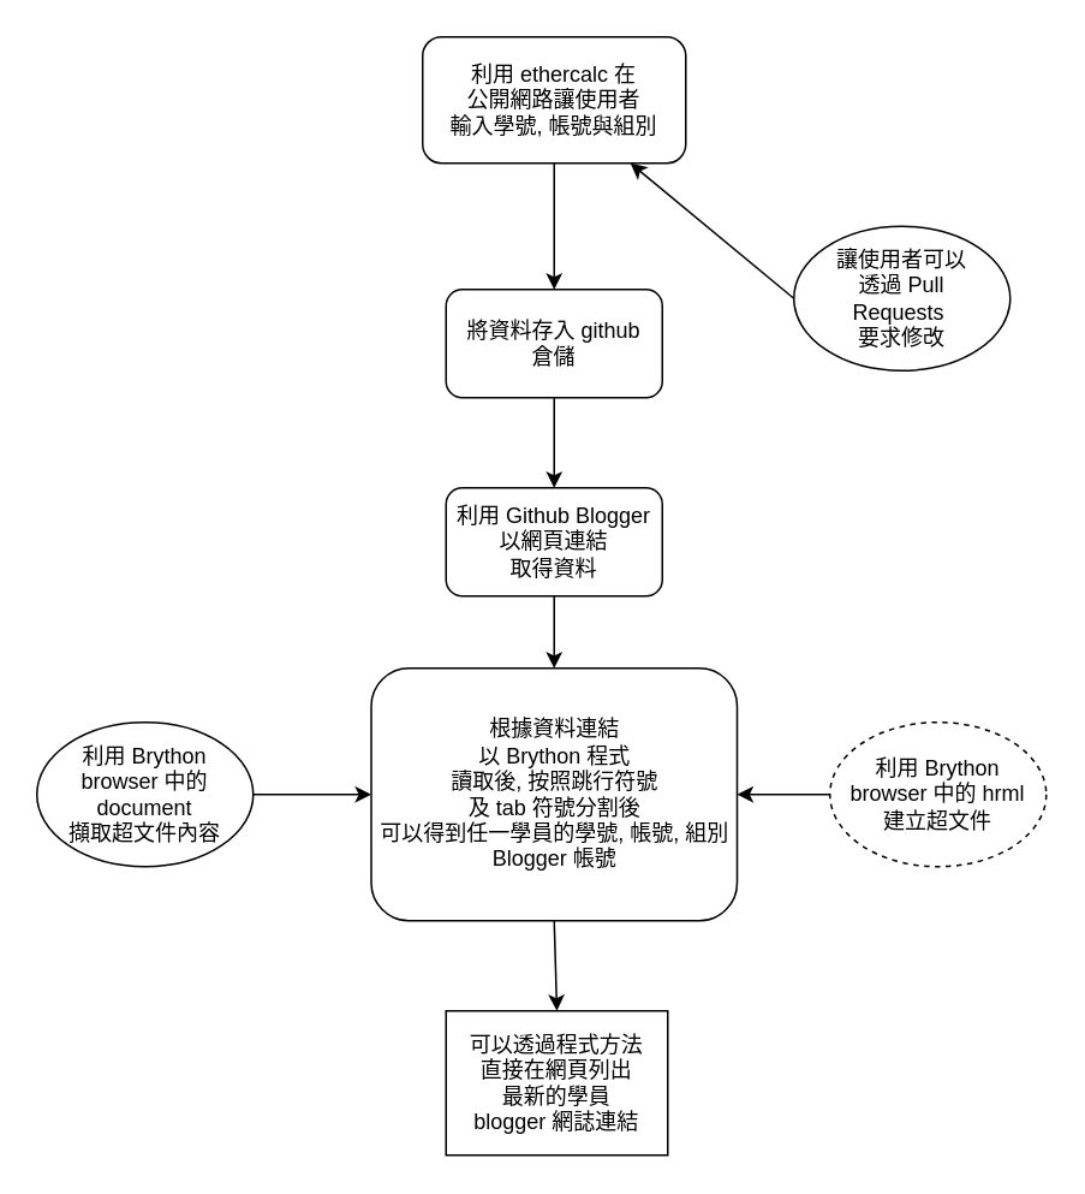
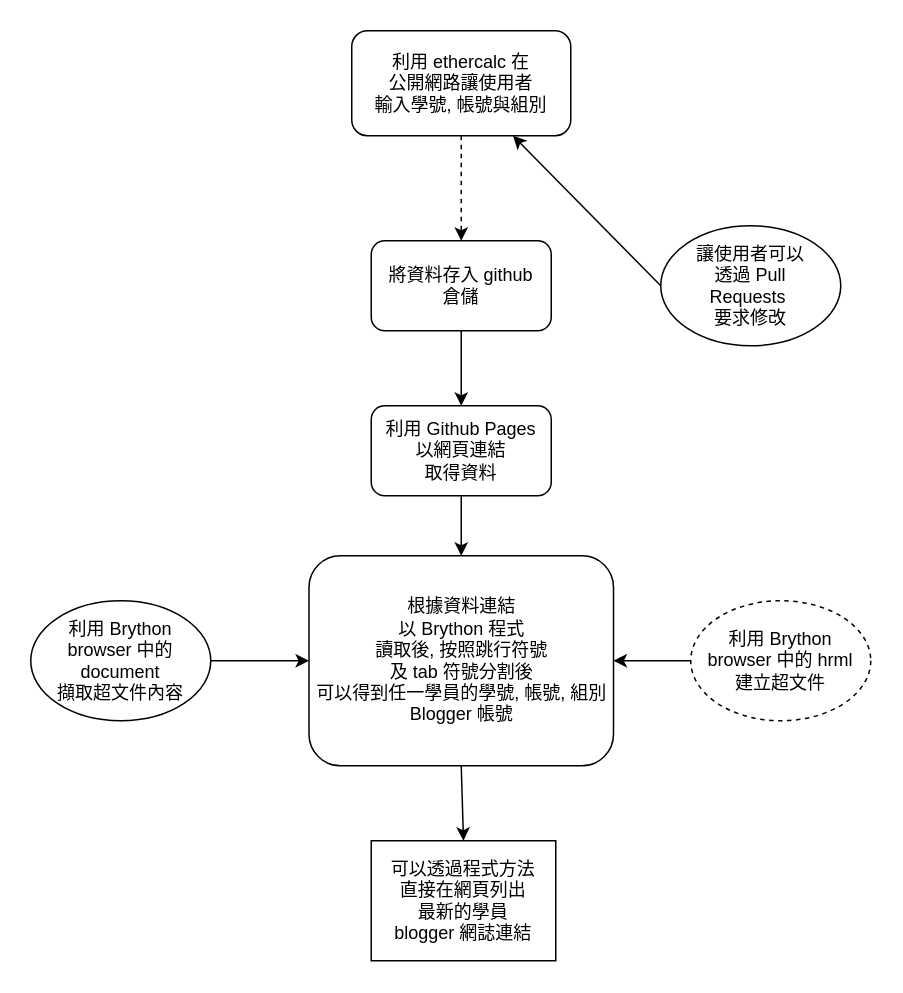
  <mxCell id="0" />
  <mxCell id="1" parent="0" />
  <mxCell id="2" value="利用 ethercalc 在&lt;br&gt;公開網路讓使用者&lt;br&gt;輸入學號, 帳號與組別" style="rounded=1;whiteSpace=wrap;html=1;" vertex="1" parent="1"><mxGeometry x="234" y="20" width="146" height="70" as="geometry" /></mxCell>
  <mxCell id="3" value="將資料存入 github&lt;br&gt;倉儲" style="rounded=1;whiteSpace=wrap;html=1;" vertex="1" parent="1"><mxGeometry x="247" y="160" width="120" height="60" as="geometry" /></mxCell>
- <mxCell id="4" value="" style="endArrow=classic;html=1;rounded=0;exitX=0.5;exitY=1;exitDx=0;exitDy=0;entryX=0.5;entryY=0;entryDx=0;entryDy=0;" edge="1" parent="1" source="2" target="3"><mxGeometry width="50" height="50" relative="1" as="geometry"><mxPoint x="270" y="380" as="sourcePoint" /><mxPoint x="310" y="170" as="targetPoint" /></mxGeometry></mxCell>
- <mxCell id="5" value="利用 Github Blogger&lt;br&gt;以網頁連結&lt;br&gt;取得資料" style="rounded=1;whiteSpace=wrap;html=1;" vertex="1" parent="1"><mxGeometry x="247" y="270" width="120" height="60" as="geometry" /></mxCell>
+ <mxCell id="4" value="" style="endArrow=classic;html=1;rounded=0;exitX=0.5;exitY=1;exitDx=0;exitDy=0;entryX=0.5;entryY=0;entryDx=0;entryDy=0;dashed=1;" edge="1" parent="1" source="2" target="3"><mxGeometry width="50" height="50" relative="1" as="geometry"><mxPoint x="270" y="380" as="sourcePoint" /><mxPoint x="310" y="170" as="targetPoint" /></mxGeometry></mxCell>
+ <mxCell id="5" value="利用 Github Pages&lt;br&gt;以網頁連結&lt;br&gt;取得資料" style="rounded=1;whiteSpace=wrap;html=1;" vertex="1" parent="1"><mxGeometry x="247" y="270" width="120" height="60" as="geometry" /></mxCell>
  <mxCell id="6" value="" style="endArrow=classic;html=1;rounded=0;exitX=0.5;exitY=1;exitDx=0;exitDy=0;" edge="1" parent="1" source="3"><mxGeometry width="50" height="50" relative="1" as="geometry"><mxPoint x="270" y="370" as="sourcePoint" /><mxPoint x="307" y="270" as="targetPoint" /></mxGeometry></mxCell>
- <mxCell id="7" value="讓使用者可以&lt;br&gt;透過 Pull&lt;br&gt;Requests&amp;nbsp;&lt;br&gt;要求修改" style="ellipse;whiteSpace=wrap;html=1;" vertex="1" parent="1"><mxGeometry x="440" y="125" width="120" height="80" as="geometry" /></mxCell>
+ <mxCell id="7" value="讓使用者可以&lt;br&gt;透過 Pull&lt;br&gt;Requests&amp;nbsp;&lt;br&gt;要求修改" style="ellipse;whiteSpace=wrap;html=1;" vertex="1" parent="1"><mxGeometry x="440" y="150" width="120" height="80" as="geometry" /></mxCell>
  <mxCell id="8" value="" style="endArrow=classic;html=1;rounded=0;exitX=0;exitY=0.5;exitDx=0;exitDy=0;" edge="1" parent="1" source="7" target="2"><mxGeometry width="50" height="50" relative="1" as="geometry"><mxPoint x="270" y="350" as="sourcePoint" /><mxPoint x="320" y="300" as="targetPoint" /></mxGeometry></mxCell>
  <mxCell id="9" value="根據資料連結&lt;br&gt;以 Brython 程式&lt;br&gt;讀取後, 按照跳行符號&lt;br&gt;及 tab 符號分割後&lt;br&gt;可以得到任一學員的學號, 帳號, 組別&lt;br&gt;Blogger 帳號" style="rounded=1;whiteSpace=wrap;html=1;" vertex="1" parent="1"><mxGeometry x="205.5" y="370" width="203" height="140" as="geometry" /></mxCell>
  <mxCell id="10" value="" style="endArrow=classic;html=1;rounded=0;exitX=0.5;exitY=1;exitDx=0;exitDy=0;entryX=0.5;entryY=0;entryDx=0;entryDy=0;" edge="1" parent="1" source="5" target="9"><mxGeometry width="50" height="50" relative="1" as="geometry"><mxPoint x="270" y="260" as="sourcePoint" /><mxPoint x="320" y="210" as="targetPoint" /></mxGeometry></mxCell>
  <mxCell id="11" value="利用 Brython&lt;br&gt;browser 中的 hrml&lt;br&gt;建立超文件" style="ellipse;whiteSpace=wrap;html=1;dashed=1;" vertex="1" parent="1"><mxGeometry x="460" y="400" width="120" height="80" as="geometry" /></mxCell>
  <mxCell id="12" value="" style="endArrow=classic;html=1;rounded=0;exitX=0;exitY=0.5;exitDx=0;exitDy=0;entryX=1;entryY=0.5;entryDx=0;entryDy=0;" edge="1" parent="1" source="11" target="9"><mxGeometry width="50" height="50" relative="1" as="geometry"><mxPoint x="270" y="340" as="sourcePoint" /><mxPoint x="320" y="290" as="targetPoint" /></mxGeometry></mxCell>
  <mxCell id="13" value="利用 Brython&lt;br&gt;browser 中的&lt;br&gt;document&lt;br&gt;擷取超文件內容" style="ellipse;whiteSpace=wrap;html=1;" vertex="1" parent="1"><mxGeometry x="20" y="400" width="120" height="80" as="geometry" /></mxCell>
  <mxCell id="14" value="" style="endArrow=classic;html=1;rounded=0;exitX=1;exitY=0.5;exitDx=0;exitDy=0;entryX=0;entryY=0.5;entryDx=0;entryDy=0;" edge="1" parent="1" source="13" target="9"><mxGeometry width="50" height="50" relative="1" as="geometry"><mxPoint x="270" y="330" as="sourcePoint" /><mxPoint x="320" y="280" as="targetPoint" /></mxGeometry></mxCell>
  <mxCell id="15" value="可以透過程式方法&lt;br&gt;直接在網頁列出&lt;br&gt;最新的學員&lt;br&gt;blogger 網誌連結" style="whiteSpace=wrap;html=1;rounded=0;" vertex="1" parent="1"><mxGeometry x="247" y="560" width="123" height="80" as="geometry" /></mxCell>
  <mxCell id="16" value="" style="endArrow=classic;html=1;rounded=0;exitX=0.5;exitY=1;exitDx=0;exitDy=0;entryX=0.5;entryY=0;entryDx=0;entryDy=0;" edge="1" parent="1" source="9" target="15"><mxGeometry width="50" height="50" relative="1" as="geometry"><mxPoint x="270" y="330" as="sourcePoint" /><mxPoint x="320" y="280" as="targetPoint" /></mxGeometry></mxCell>
